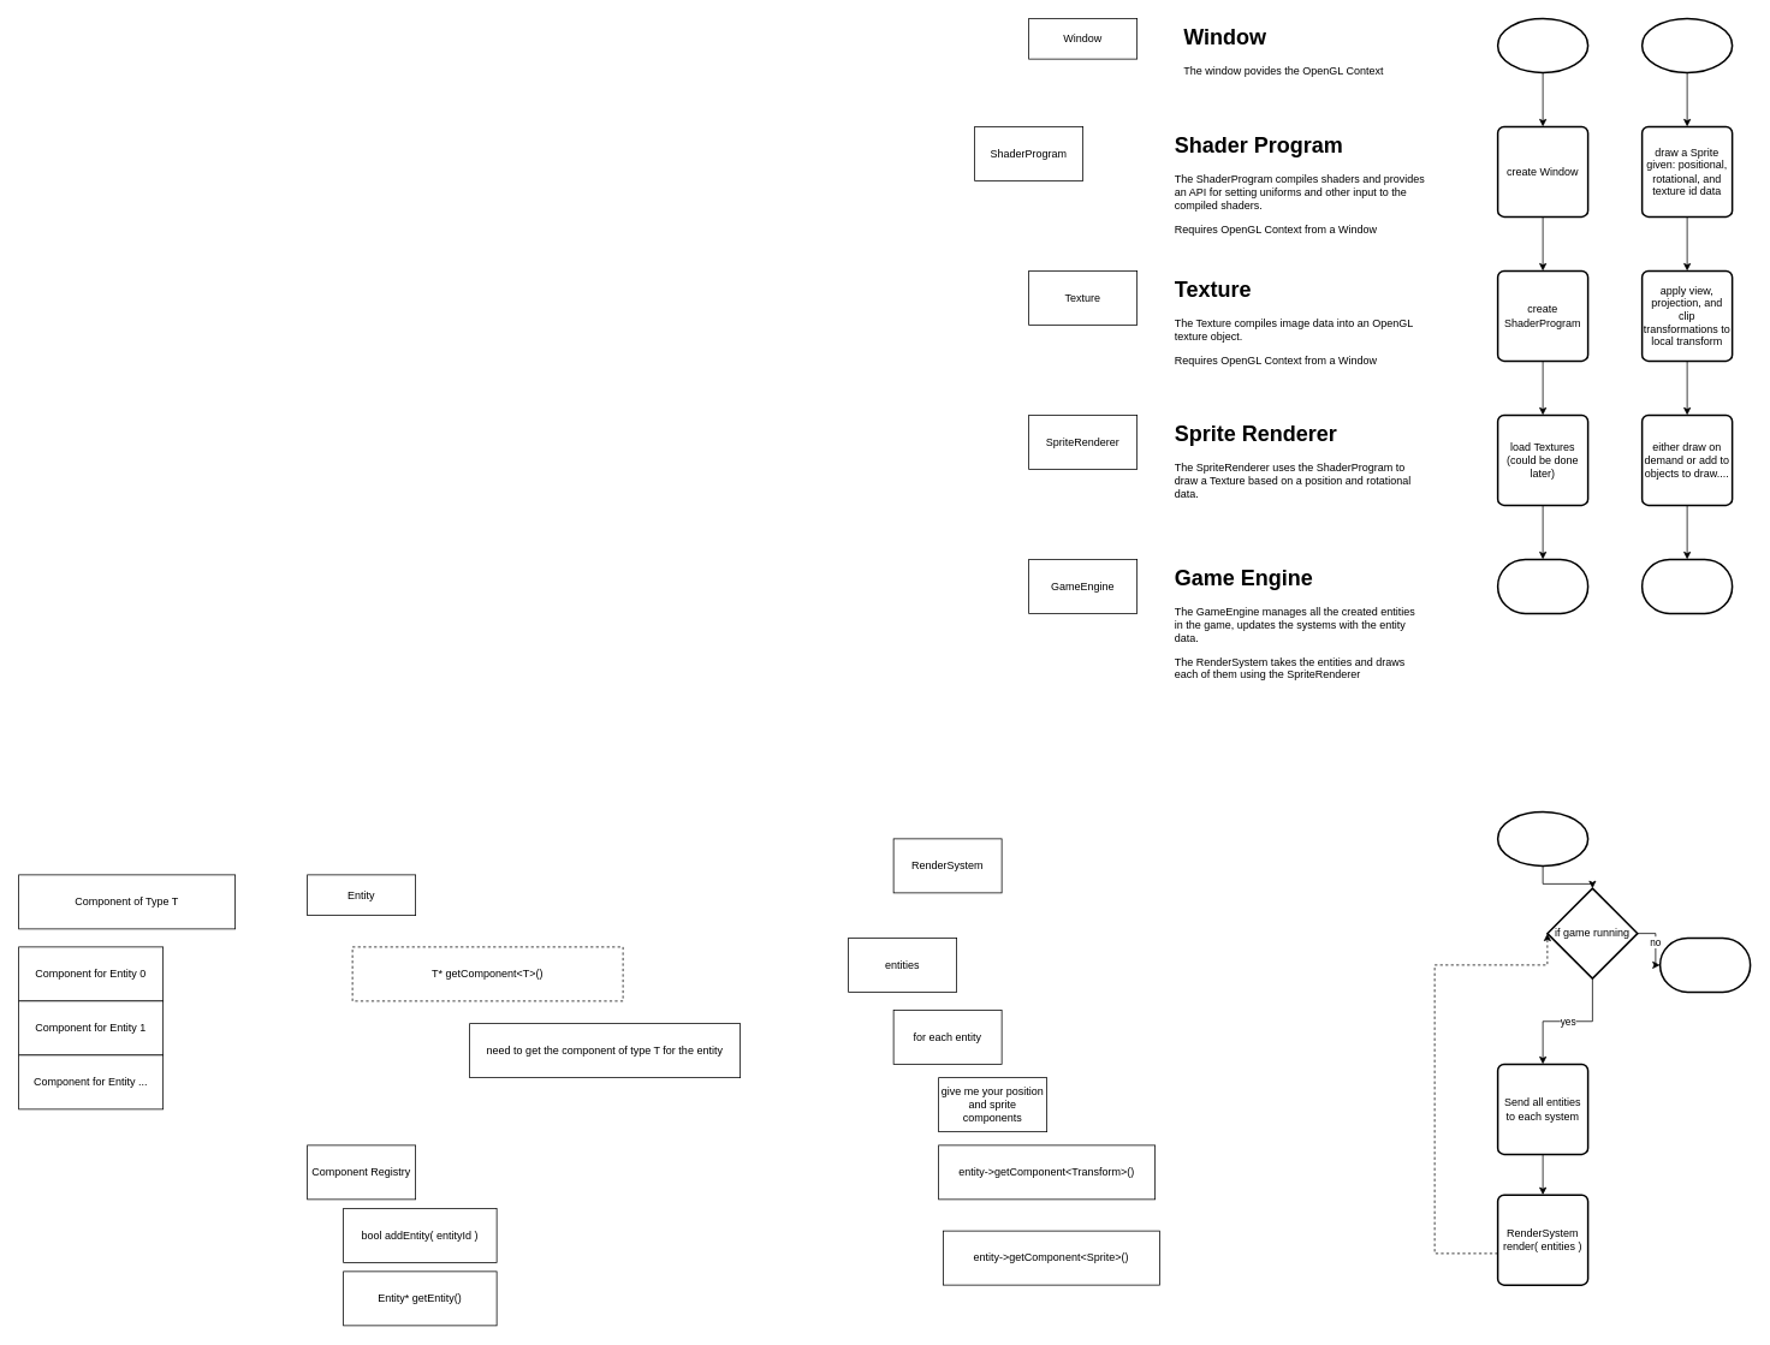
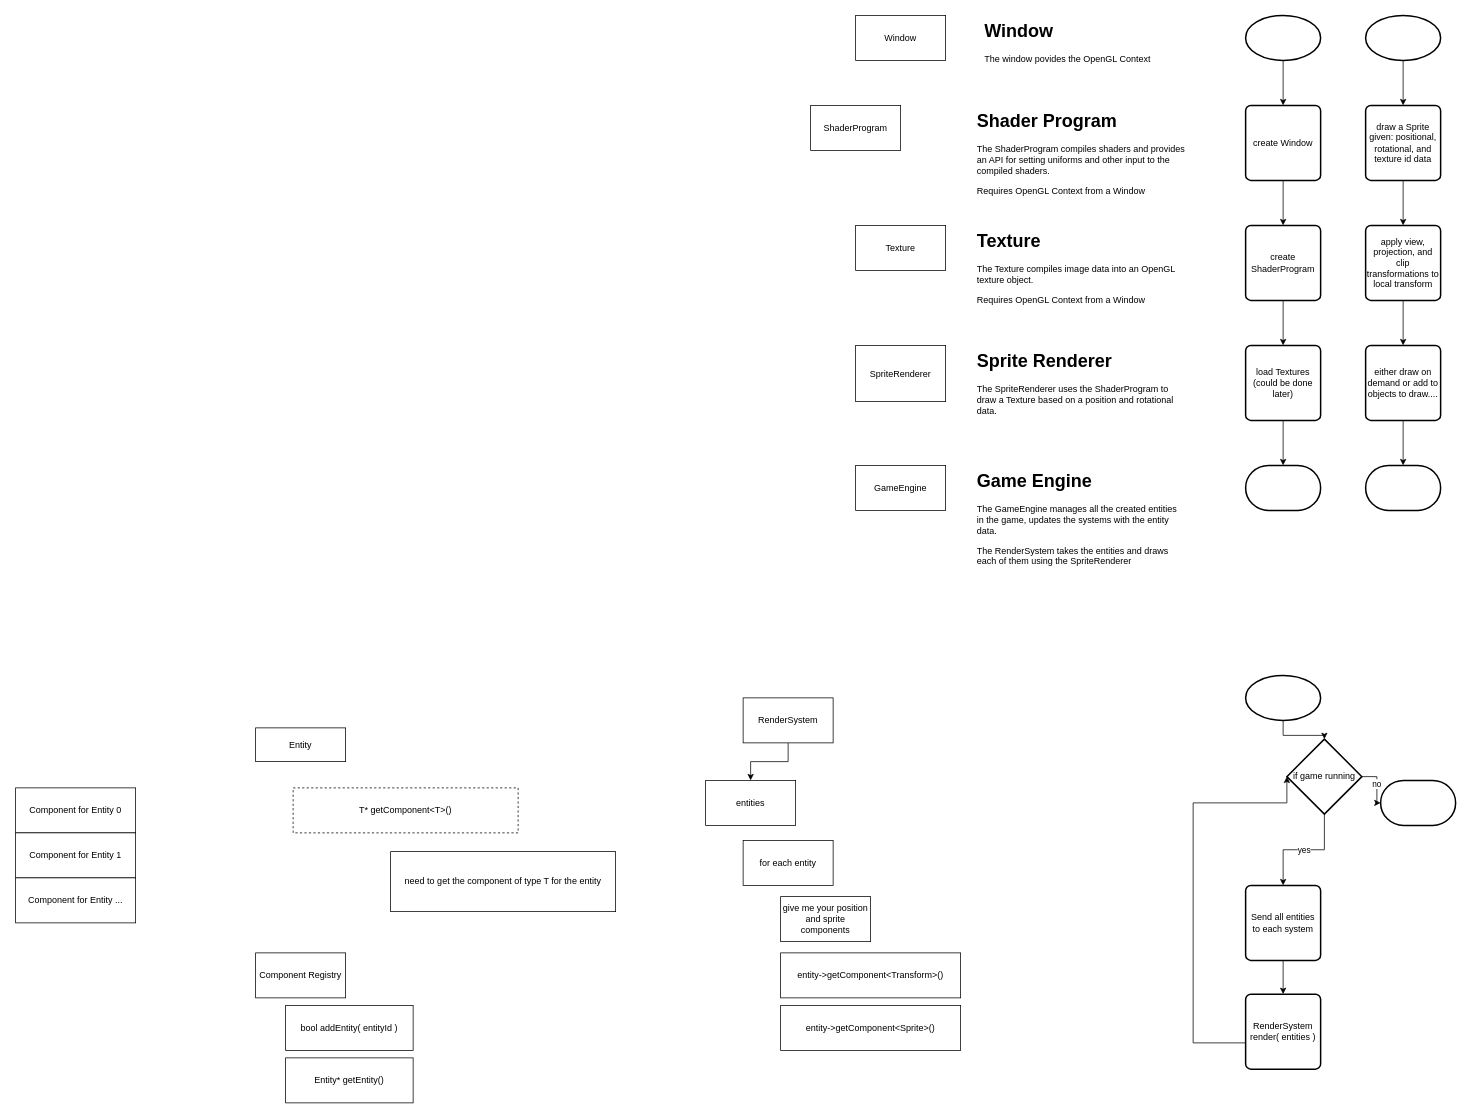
  <mxCell id="0" />
  <mxCell id="1" parent="0" />
- <mxCell id="2" value="Window" style="rounded=0;whiteSpace=wrap;html=1;" parent="1" vertex="1"><mxGeometry x="1140" y="20" width="120" height="45" as="geometry" /></mxCell>
+ <mxCell id="2" value="Window" style="rounded=0;whiteSpace=wrap;html=1;" parent="1" vertex="1"><mxGeometry x="1140" y="20" width="120" height="60" as="geometry" /></mxCell>
  <mxCell id="3" value="&lt;h1 style=&quot;margin-top: 0px;&quot;&gt;Window&lt;/h1&gt;&lt;p&gt;The window povides the OpenGL Context&lt;/p&gt;" style="text;html=1;whiteSpace=wrap;overflow=hidden;rounded=0;" parent="1" vertex="1"><mxGeometry x="1310" y="20" width="270" height="90" as="geometry" /></mxCell>
  <mxCell id="4" value="ShaderProgram" style="rounded=0;whiteSpace=wrap;html=1;" parent="1" vertex="1"><mxGeometry x="1080" y="140" width="120" height="60" as="geometry" /></mxCell>
  <mxCell id="5" value="&lt;h1 style=&quot;margin-top: 0px;&quot;&gt;Shader Program&lt;/h1&gt;&lt;p&gt;The ShaderProgram compiles shaders and provides an API for setting uniforms and other input to the compiled shaders.&lt;/p&gt;&lt;p&gt;Requires OpenGL Context from a Window&lt;/p&gt;" style="text;html=1;whiteSpace=wrap;overflow=hidden;rounded=0;" parent="1" vertex="1"><mxGeometry x="1300" y="140" width="280" height="120" as="geometry" /></mxCell>
  <mxCell id="6" value="Texture" style="rounded=0;whiteSpace=wrap;html=1;" parent="1" vertex="1"><mxGeometry x="1140" y="300" width="120" height="60" as="geometry" /></mxCell>
  <mxCell id="7" value="&lt;h1 style=&quot;margin-top: 0px;&quot;&gt;Texture&lt;/h1&gt;&lt;p&gt;The Texture compiles image data into an OpenGL texture object.&lt;/p&gt;&lt;p&gt;Requires OpenGL Context from a Window&lt;/p&gt;" style="text;html=1;whiteSpace=wrap;overflow=hidden;rounded=0;" parent="1" vertex="1"><mxGeometry x="1300" y="300" width="280" height="120" as="geometry" /></mxCell>
  <mxCell id="8" value="" style="edgeStyle=orthogonalEdgeStyle;rounded=0;orthogonalLoop=1;jettySize=auto;html=1;" parent="1" source="38" target="10" edge="1"><mxGeometry relative="1" as="geometry"><mxPoint x="1710" y="80" as="sourcePoint" /></mxGeometry></mxCell>
  <mxCell id="9" value="" style="edgeStyle=orthogonalEdgeStyle;rounded=0;orthogonalLoop=1;jettySize=auto;html=1;" parent="1" source="10" target="12" edge="1"><mxGeometry relative="1" as="geometry" /></mxCell>
  <mxCell id="10" value="create Window" style="rounded=1;whiteSpace=wrap;html=1;absoluteArcSize=1;arcSize=14;strokeWidth=2;" parent="1" vertex="1"><mxGeometry x="1660" y="140" width="100" height="100" as="geometry" /></mxCell>
  <mxCell id="11" value="" style="edgeStyle=orthogonalEdgeStyle;rounded=0;orthogonalLoop=1;jettySize=auto;html=1;" parent="1" source="12" target="14" edge="1"><mxGeometry relative="1" as="geometry" /></mxCell>
  <mxCell id="12" value="create ShaderProgram" style="rounded=1;whiteSpace=wrap;html=1;absoluteArcSize=1;arcSize=14;strokeWidth=2;" parent="1" vertex="1"><mxGeometry x="1660" y="300" width="100" height="100" as="geometry" /></mxCell>
  <mxCell id="13" value="" style="edgeStyle=orthogonalEdgeStyle;rounded=0;orthogonalLoop=1;jettySize=auto;html=1;" parent="1" source="14" target="24" edge="1"><mxGeometry relative="1" as="geometry" /></mxCell>
  <mxCell id="14" value="load Textures&lt;div&gt;(could be done later)&lt;/div&gt;" style="rounded=1;whiteSpace=wrap;html=1;absoluteArcSize=1;arcSize=14;strokeWidth=2;" parent="1" vertex="1"><mxGeometry x="1660" y="460" width="100" height="100" as="geometry" /></mxCell>
- <mxCell id="15" value="SpriteRenderer" style="rounded=0;whiteSpace=wrap;html=1;" parent="1" vertex="1"><mxGeometry x="1140" y="460" width="120" height="60" as="geometry" /></mxCell>
+ <mxCell id="15" value="SpriteRenderer" style="rounded=0;whiteSpace=wrap;html=1;" parent="1" vertex="1"><mxGeometry x="1140" y="460" width="120" height="75" as="geometry" /></mxCell>
  <mxCell id="16" value="&lt;h1 style=&quot;margin-top: 0px;&quot;&gt;Sprite Renderer&lt;/h1&gt;&lt;p&gt;The SpriteRenderer uses the ShaderProgram to draw a Texture based on a position and rotational data.&lt;/p&gt;" style="text;html=1;whiteSpace=wrap;overflow=hidden;rounded=0;" parent="1" vertex="1"><mxGeometry x="1300" y="460" width="280" height="120" as="geometry" /></mxCell>
  <mxCell id="17" value="" style="edgeStyle=orthogonalEdgeStyle;rounded=0;orthogonalLoop=1;jettySize=auto;html=1;" parent="1" source="39" target="19" edge="1"><mxGeometry relative="1" as="geometry"><mxPoint x="1870" y="80" as="sourcePoint" /></mxGeometry></mxCell>
  <mxCell id="18" value="" style="edgeStyle=orthogonalEdgeStyle;rounded=0;orthogonalLoop=1;jettySize=auto;html=1;" parent="1" source="19" target="21" edge="1"><mxGeometry relative="1" as="geometry" /></mxCell>
  <mxCell id="19" value="draw a Sprite given: positional, rotational, and texture id data" style="rounded=1;whiteSpace=wrap;html=1;absoluteArcSize=1;arcSize=14;strokeWidth=2;" parent="1" vertex="1"><mxGeometry x="1820" y="140" width="100" height="100" as="geometry" /></mxCell>
  <mxCell id="20" value="" style="edgeStyle=orthogonalEdgeStyle;rounded=0;orthogonalLoop=1;jettySize=auto;html=1;" parent="1" source="21" target="23" edge="1"><mxGeometry relative="1" as="geometry" /></mxCell>
  <mxCell id="21" value="apply view, projection, and clip transformations to local transform" style="rounded=1;whiteSpace=wrap;html=1;absoluteArcSize=1;arcSize=14;strokeWidth=2;" parent="1" vertex="1"><mxGeometry x="1820" y="300" width="100" height="100" as="geometry" /></mxCell>
  <mxCell id="22" value="" style="edgeStyle=orthogonalEdgeStyle;rounded=0;orthogonalLoop=1;jettySize=auto;html=1;" parent="1" source="23" target="27" edge="1"><mxGeometry relative="1" as="geometry" /></mxCell>
  <mxCell id="23" value="either draw on demand or add to objects to draw...." style="rounded=1;whiteSpace=wrap;html=1;absoluteArcSize=1;arcSize=14;strokeWidth=2;" parent="1" vertex="1"><mxGeometry x="1820" y="460" width="100" height="100" as="geometry" /></mxCell>
  <mxCell id="24" value="" style="strokeWidth=2;html=1;shape=mxgraph.flowchart.terminator;whiteSpace=wrap;" parent="1" vertex="1"><mxGeometry x="1660" y="620" width="100" height="60" as="geometry" /></mxCell>
  <mxCell id="25" value="GameEngine" style="rounded=0;whiteSpace=wrap;html=1;" parent="1" vertex="1"><mxGeometry x="1140" y="620" width="120" height="60" as="geometry" /></mxCell>
  <mxCell id="26" value="&lt;h1 style=&quot;margin-top: 0px;&quot;&gt;Game Engine&lt;/h1&gt;&lt;p&gt;The GameEngine manages all the created entities in the game, updates the systems with the entity data.&lt;/p&gt;&lt;p&gt;The RenderSystem takes the entities and draws each of them using the SpriteRenderer&amp;nbsp;&lt;/p&gt;" style="text;html=1;whiteSpace=wrap;overflow=hidden;rounded=0;" parent="1" vertex="1"><mxGeometry x="1300" y="620" width="280" height="160" as="geometry" /></mxCell>
  <mxCell id="27" value="" style="strokeWidth=2;html=1;shape=mxgraph.flowchart.terminator;whiteSpace=wrap;" parent="1" vertex="1"><mxGeometry x="1820" y="620" width="100" height="60" as="geometry" /></mxCell>
  <mxCell id="28" value="" style="edgeStyle=orthogonalEdgeStyle;rounded=0;orthogonalLoop=1;jettySize=auto;html=1;" parent="1" source="37" target="31" edge="1"><mxGeometry relative="1" as="geometry"><mxPoint x="1710" y="960" as="sourcePoint" /></mxGeometry></mxCell>
  <mxCell id="29" value="yes" style="edgeStyle=orthogonalEdgeStyle;rounded=0;orthogonalLoop=1;jettySize=auto;html=1;" parent="1" source="31" target="33" edge="1"><mxGeometry relative="1" as="geometry" /></mxCell>
  <mxCell id="30" value="no" style="edgeStyle=orthogonalEdgeStyle;rounded=0;orthogonalLoop=1;jettySize=auto;html=1;" parent="1" source="31" target="36" edge="1"><mxGeometry relative="1" as="geometry" /></mxCell>
  <mxCell id="31" value="if game running" style="strokeWidth=2;html=1;shape=mxgraph.flowchart.decision;whiteSpace=wrap;" parent="1" vertex="1"><mxGeometry x="1715" y="985" width="100" height="100" as="geometry" /></mxCell>
  <mxCell id="32" value="" style="edgeStyle=orthogonalEdgeStyle;rounded=0;orthogonalLoop=1;jettySize=auto;html=1;" parent="1" source="33" target="34" edge="1"><mxGeometry relative="1" as="geometry" /></mxCell>
  <mxCell id="33" value="Send all entities to each system" style="rounded=1;whiteSpace=wrap;html=1;absoluteArcSize=1;arcSize=14;strokeWidth=2;" parent="1" vertex="1"><mxGeometry x="1660" y="1180" width="100" height="100" as="geometry" /></mxCell>
  <mxCell id="34" value="RenderSystem&lt;div&gt;render( entities )&lt;/div&gt;" style="rounded=1;whiteSpace=wrap;html=1;absoluteArcSize=1;arcSize=14;strokeWidth=2;" parent="1" vertex="1"><mxGeometry x="1660" y="1325" width="100" height="100" as="geometry" /></mxCell>
- <mxCell id="35" style="edgeStyle=orthogonalEdgeStyle;rounded=0;orthogonalLoop=1;jettySize=auto;html=1;entryX=0;entryY=0.5;entryDx=0;entryDy=0;entryPerimeter=0;dashed=1;" parent="1" source="34" target="31" edge="1"><mxGeometry relative="1" as="geometry"><Array as="points"><mxPoint x="1590" y="1390" /><mxPoint x="1590" y="1070" /></Array></mxGeometry></mxCell>
+ <mxCell id="35" style="edgeStyle=orthogonalEdgeStyle;rounded=0;orthogonalLoop=1;jettySize=auto;html=1;entryX=0;entryY=0.5;entryDx=0;entryDy=0;entryPerimeter=0;" parent="1" source="34" target="31" edge="1"><mxGeometry relative="1" as="geometry"><Array as="points"><mxPoint x="1590" y="1390" /><mxPoint x="1590" y="1070" /></Array></mxGeometry></mxCell>
  <mxCell id="36" value="" style="strokeWidth=2;html=1;shape=mxgraph.flowchart.terminator;whiteSpace=wrap;" parent="1" vertex="1"><mxGeometry x="1840" y="1040" width="100" height="60" as="geometry" /></mxCell>
  <mxCell id="37" value="" style="strokeWidth=2;html=1;shape=mxgraph.flowchart.start_1;whiteSpace=wrap;" parent="1" vertex="1"><mxGeometry x="1660" y="900" width="100" height="60" as="geometry" /></mxCell>
  <mxCell id="38" value="" style="strokeWidth=2;html=1;shape=mxgraph.flowchart.start_1;whiteSpace=wrap;" parent="1" vertex="1"><mxGeometry x="1660" y="20" width="100" height="60" as="geometry" /></mxCell>
  <mxCell id="39" value="" style="strokeWidth=2;html=1;shape=mxgraph.flowchart.start_1;whiteSpace=wrap;" parent="1" vertex="1"><mxGeometry x="1820" y="20" width="100" height="60" as="geometry" /></mxCell>
  <mxCell id="40" value="entities" style="rounded=0;whiteSpace=wrap;html=1;" vertex="1" parent="1"><mxGeometry x="940" y="1040" width="120" height="60" as="geometry" /></mxCell>
+ <mxCell id="41" style="edgeStyle=orthogonalEdgeStyle;rounded=0;orthogonalLoop=1;jettySize=auto;html=1;" edge="1" parent="1" source="42" target="40"><mxGeometry relative="1" as="geometry" /></mxCell>
  <mxCell id="42" value="RenderSystem" style="rounded=0;whiteSpace=wrap;html=1;" vertex="1" parent="1"><mxGeometry x="990" y="930" width="120" height="60" as="geometry" /></mxCell>
  <mxCell id="43" value="give me your position and sprite components" style="rounded=0;whiteSpace=wrap;html=1;" vertex="1" parent="1"><mxGeometry x="1040" y="1195" width="120" height="60" as="geometry" /></mxCell>
  <mxCell id="44" value="for each entity" style="rounded=0;whiteSpace=wrap;html=1;" vertex="1" parent="1"><mxGeometry x="990" y="1120" width="120" height="60" as="geometry" /></mxCell>
  <mxCell id="45" value="entity-&amp;gt;getComponent&amp;lt;Transform&amp;gt;()" style="rounded=0;whiteSpace=wrap;html=1;" vertex="1" parent="1"><mxGeometry x="1040" y="1270" width="240" height="60" as="geometry" /></mxCell>
- <mxCell id="46" value="entity-&amp;gt;getComponent&amp;lt;Sprite&amp;gt;()" style="rounded=0;whiteSpace=wrap;html=1;" vertex="1" parent="1"><mxGeometry x="1045" y="1365" width="240" height="60" as="geometry" /></mxCell>
+ <mxCell id="46" value="entity-&amp;gt;getComponent&amp;lt;Sprite&amp;gt;()" style="rounded=0;whiteSpace=wrap;html=1;" vertex="1" parent="1"><mxGeometry x="1040" y="1340" width="240" height="60" as="geometry" /></mxCell>
  <mxCell id="47" value="Entity" style="rounded=0;whiteSpace=wrap;html=1;" vertex="1" parent="1"><mxGeometry x="340" y="970" width="120" height="45" as="geometry" /></mxCell>
  <mxCell id="48" value="T* getComponent&amp;lt;T&amp;gt;()" style="rounded=0;whiteSpace=wrap;html=1;dashed=1;" vertex="1" parent="1"><mxGeometry x="390" y="1050" width="300" height="60" as="geometry" /></mxCell>
- <mxCell id="49" value="need to get the component of type T for the entity" style="rounded=0;whiteSpace=wrap;html=1;" vertex="1" parent="1"><mxGeometry x="520" y="1135" width="300" height="60" as="geometry" /></mxCell>
- <mxCell id="50" value="Component of Type T" style="rounded=0;whiteSpace=wrap;html=1;" vertex="1" parent="1"><mxGeometry x="20" y="970" width="240" height="60" as="geometry" /></mxCell>
+ <mxCell id="49" value="need to get the component of type T for the entity" style="rounded=0;whiteSpace=wrap;html=1;" vertex="1" parent="1"><mxGeometry x="520" y="1135" width="300" height="80" as="geometry" /></mxCell>
  <mxCell id="51" value="Component for Entity 0" style="rounded=0;whiteSpace=wrap;html=1;" vertex="1" parent="1"><mxGeometry x="20" y="1050" width="160" height="60" as="geometry" /></mxCell>
  <mxCell id="52" value="Component for Entity 1" style="rounded=0;whiteSpace=wrap;html=1;" vertex="1" parent="1"><mxGeometry x="20" y="1110" width="160" height="60" as="geometry" /></mxCell>
  <mxCell id="53" value="Component for Entity ..." style="rounded=0;whiteSpace=wrap;html=1;" vertex="1" parent="1"><mxGeometry x="20" y="1170" width="160" height="60" as="geometry" /></mxCell>
  <mxCell id="54" value="bool addEntity( entityId )" style="rounded=0;whiteSpace=wrap;html=1;" vertex="1" parent="1"><mxGeometry x="380" y="1340" width="170" height="60" as="geometry" /></mxCell>
  <mxCell id="55" value="Component Registry" style="rounded=0;whiteSpace=wrap;html=1;" vertex="1" parent="1"><mxGeometry x="340" y="1270" width="120" height="60" as="geometry" /></mxCell>
  <mxCell id="56" value="Entity* getEntity()" style="rounded=0;whiteSpace=wrap;html=1;" vertex="1" parent="1"><mxGeometry x="380" y="1410" width="170" height="60" as="geometry" /></mxCell>
